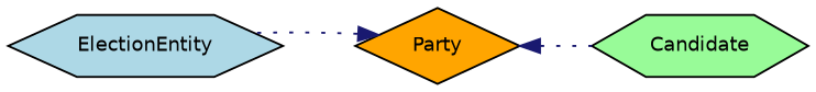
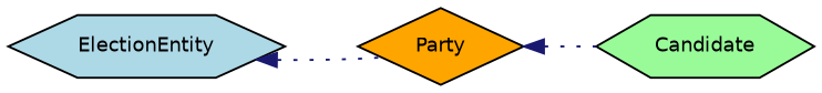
  digraph {
    rankdir=LR
    node [color=black fontname=Helvetica fontsize=10 shape=hexagon style=filled]
    edge [color=midnightblue dir=back fontname=Helvetica fontsize=10 labelfontname=Helvetica labelfontsize=10 style=dotted]
    n1 [fillcolor=lightblue fontcolor=black height=0.2 label=ElectionEntity width=0.4]
    n2 [fillcolor=orange height=0.2 label=Party shape=diamond width=0.4]
    n3 [fillcolor=palegreen height=0.2 label=Candidate width=0.4]
-   n2 -> n1
+   n1 -> n2
    n2 -> n3
  }
